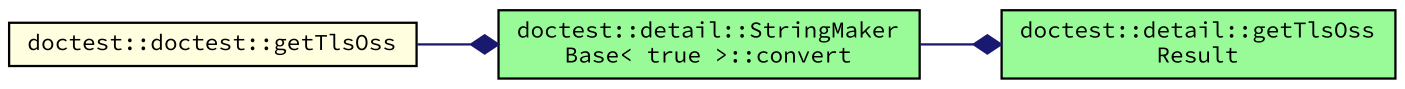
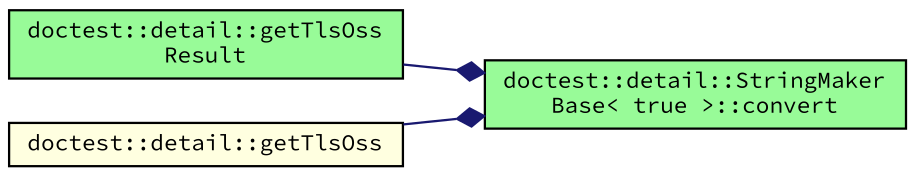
  digraph {
    fontname="Source Code Pro"
    rankdir=LR
    node [color=black fillcolor=palegreen fontname="Source Code Pro" fontsize=10 shape=record style=filled]
    edge [arrowhead=diamond color=midnightblue fontname="Source Code Pro" fontsize=10 labelfontname=Helvetica labelfontsize=10 style=solid]
    n1 [fontcolor=black height=0.2 label="doctest::detail::StringMaker\lBase\< true \>::convert" width=0.4]
    n2 [height=0.2 label="doctest::detail::getTlsOss\lResult" width=0.4]
-   n3 [fillcolor=lightyellow height=0.2 label="doctest::doctest::getTlsOss" width=0.4]
-   n1 -> n2
+   n3 [fillcolor=lightyellow height=0.2 label="doctest::detail::getTlsOss" width=0.4]
+   n2 -> n1
    n3 -> n1
  }
